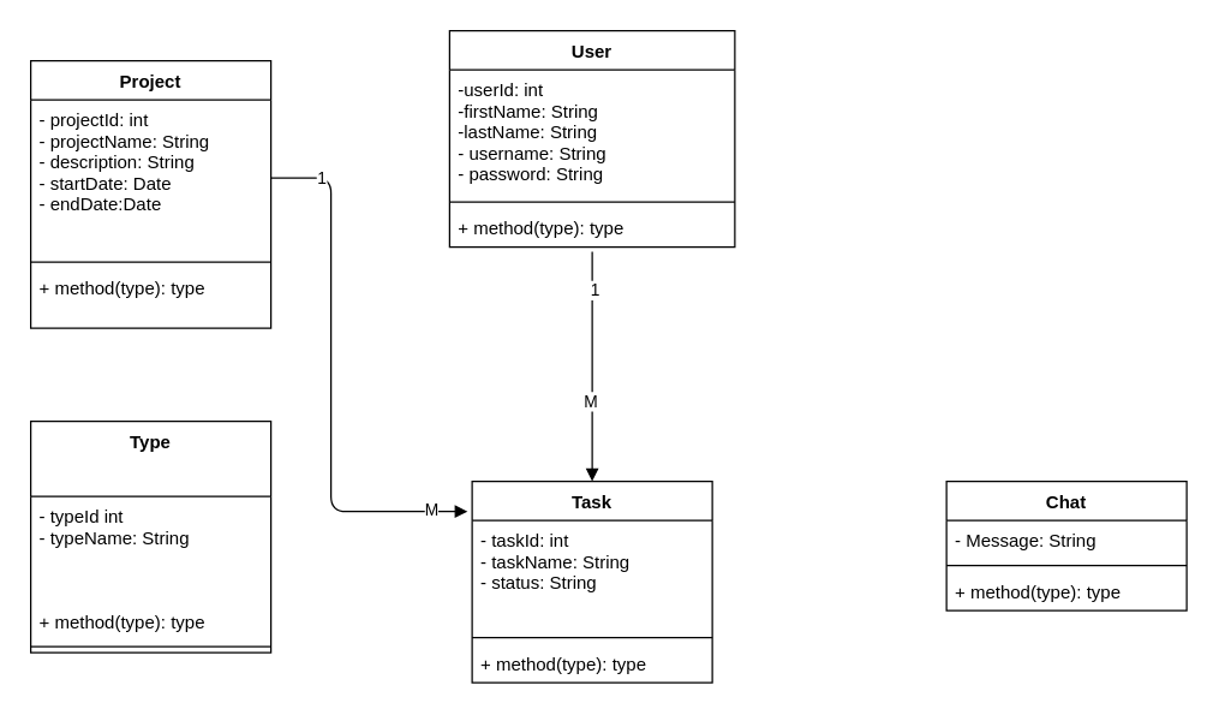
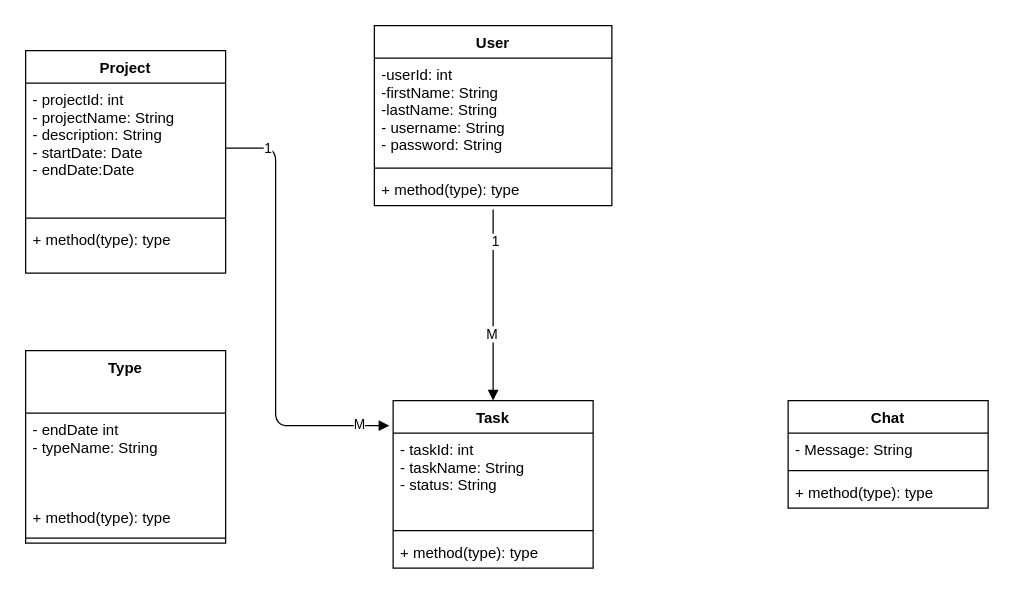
  <mxCell id="0" />
  <mxCell id="1" parent="0" />
  <mxCell id="2" value="Project" style="swimlane;fontStyle=1;align=center;verticalAlign=top;childLayout=stackLayout;horizontal=1;startSize=26;horizontalStack=0;resizeParent=1;resizeParentMax=0;resizeLast=0;collapsible=1;marginBottom=0;" parent="1" vertex="1"><mxGeometry x="20" y="40" width="160" height="178" as="geometry" /></mxCell>
  <mxCell id="3" value="- projectId: int&#10;- projectName: String&#10;- description: String&#10;- startDate: Date&#10;- endDate:Date&#10;" style="text;strokeColor=none;fillColor=none;align=left;verticalAlign=top;spacingLeft=4;spacingRight=4;overflow=hidden;rotatable=0;points=[[0,0.5],[1,0.5]];portConstraint=eastwest;" parent="2" vertex="1"><mxGeometry y="26" width="160" height="104" as="geometry" /></mxCell>
  <mxCell id="4" value="" style="line;strokeWidth=1;fillColor=none;align=left;verticalAlign=middle;spacingTop=-1;spacingLeft=3;spacingRight=3;rotatable=0;labelPosition=right;points=[];portConstraint=eastwest;" parent="2" vertex="1"><mxGeometry y="130" width="160" height="8" as="geometry" /></mxCell>
  <mxCell id="5" value="+ method(type): type" style="text;strokeColor=none;fillColor=none;align=left;verticalAlign=top;spacingLeft=4;spacingRight=4;overflow=hidden;rotatable=0;points=[[0,0.5],[1,0.5]];portConstraint=eastwest;" parent="2" vertex="1"><mxGeometry y="138" width="160" height="40" as="geometry" /></mxCell>
  <mxCell id="6" value="Type" style="swimlane;fontStyle=1;align=center;verticalAlign=top;childLayout=stackLayout;horizontal=1;startSize=50;horizontalStack=0;resizeParent=1;resizeParentMax=0;resizeLast=0;collapsible=1;marginBottom=0;" parent="1" vertex="1"><mxGeometry x="20" y="280" width="160" height="154" as="geometry" /></mxCell>
- <mxCell id="7" value="- typeId int&#10;- typeName: String" style="text;strokeColor=none;fillColor=none;align=left;verticalAlign=top;spacingLeft=4;spacingRight=4;overflow=hidden;rotatable=0;points=[[0,0.5],[1,0.5]];portConstraint=eastwest;" parent="6" vertex="1"><mxGeometry y="50" width="160" height="70" as="geometry" /></mxCell>
+ <mxCell id="7" value="- endDate int&#10;- typeName: String" style="text;strokeColor=none;fillColor=none;align=left;verticalAlign=top;spacingLeft=4;spacingRight=4;overflow=hidden;rotatable=0;points=[[0,0.5],[1,0.5]];portConstraint=eastwest;" parent="6" vertex="1"><mxGeometry y="50" width="160" height="70" as="geometry" /></mxCell>
  <mxCell id="8" value="+ method(type): type" style="text;strokeColor=none;fillColor=none;align=left;verticalAlign=top;spacingLeft=4;spacingRight=4;overflow=hidden;rotatable=0;points=[[0,0.5],[1,0.5]];portConstraint=eastwest;" parent="6" vertex="1"><mxGeometry y="120" width="160" height="26" as="geometry" /></mxCell>
  <mxCell id="9" value="" style="line;strokeWidth=1;fillColor=none;align=left;verticalAlign=middle;spacingTop=-1;spacingLeft=3;spacingRight=3;rotatable=0;labelPosition=right;points=[];portConstraint=eastwest;" parent="6" vertex="1"><mxGeometry y="146" width="160" height="8" as="geometry" /></mxCell>
  <mxCell id="10" value="" style="endArrow=block;endFill=1;html=1;edgeStyle=orthogonalEdgeStyle;align=left;verticalAlign=top;entryX=0.5;entryY=0;entryDx=0;entryDy=0;" parent="1" target="16" edge="1"><mxGeometry x="-1" relative="1" as="geometry"><mxPoint x="394" y="167" as="sourcePoint" /><mxPoint x="450" y="210" as="targetPoint" /><Array as="points"><mxPoint x="394" y="167" /></Array></mxGeometry></mxCell>
  <mxCell id="11" value="1" style="edgeLabel;html=1;align=center;verticalAlign=middle;resizable=0;points=[];" parent="10" vertex="1" connectable="0"><mxGeometry x="-0.677" y="1" relative="1" as="geometry"><mxPoint as="offset" /></mxGeometry></mxCell>
  <mxCell id="12" value="M" style="edgeLabel;html=1;align=center;verticalAlign=middle;resizable=0;points=[];" parent="10" vertex="1" connectable="0"><mxGeometry x="0.29" y="-2" relative="1" as="geometry"><mxPoint as="offset" /></mxGeometry></mxCell>
  <mxCell id="13" value="" style="endArrow=block;endFill=1;html=1;edgeStyle=orthogonalEdgeStyle;align=left;verticalAlign=top;exitX=1;exitY=0.5;exitDx=0;exitDy=0;" parent="1" source="3" edge="1"><mxGeometry x="1" y="-68" relative="1" as="geometry"><mxPoint x="180" y="118" as="sourcePoint" /><mxPoint x="311" y="340" as="targetPoint" /><mxPoint as="offset" /><Array as="points"><mxPoint x="220" y="118" /><mxPoint x="220" y="340" /><mxPoint x="311" y="340" /></Array></mxGeometry></mxCell>
  <mxCell id="14" value="1" style="edgeLabel;html=1;align=center;verticalAlign=middle;resizable=0;points=[];" parent="13" vertex="1" connectable="0"><mxGeometry x="-0.812" y="1" relative="1" as="geometry"><mxPoint as="offset" /></mxGeometry></mxCell>
  <mxCell id="15" value="M" style="edgeLabel;html=1;align=center;verticalAlign=middle;resizable=0;points=[];" parent="13" vertex="1" connectable="0"><mxGeometry x="0.858" y="2" relative="1" as="geometry"><mxPoint as="offset" /></mxGeometry></mxCell>
  <mxCell id="16" value="Task" style="swimlane;fontStyle=1;align=center;verticalAlign=top;childLayout=stackLayout;horizontal=1;startSize=26;horizontalStack=0;resizeParent=1;resizeParentMax=0;resizeLast=0;collapsible=1;marginBottom=0;" parent="1" vertex="1"><mxGeometry x="314" y="320" width="160" height="134" as="geometry" /></mxCell>
  <mxCell id="17" value="- taskId: int&#10;- taskName: String&#10;- status: String" style="text;strokeColor=none;fillColor=none;align=left;verticalAlign=top;spacingLeft=4;spacingRight=4;overflow=hidden;rotatable=0;points=[[0,0.5],[1,0.5]];portConstraint=eastwest;" parent="16" vertex="1"><mxGeometry y="26" width="160" height="74" as="geometry" /></mxCell>
  <mxCell id="18" value="" style="line;strokeWidth=1;fillColor=none;align=left;verticalAlign=middle;spacingTop=-1;spacingLeft=3;spacingRight=3;rotatable=0;labelPosition=right;points=[];portConstraint=eastwest;" parent="16" vertex="1"><mxGeometry y="100" width="160" height="8" as="geometry" /></mxCell>
  <mxCell id="19" value="+ method(type): type" style="text;strokeColor=none;fillColor=none;align=left;verticalAlign=top;spacingLeft=4;spacingRight=4;overflow=hidden;rotatable=0;points=[[0,0.5],[1,0.5]];portConstraint=eastwest;" parent="16" vertex="1"><mxGeometry y="108" width="160" height="26" as="geometry" /></mxCell>
  <mxCell id="20" value="User" style="swimlane;fontStyle=1;align=center;verticalAlign=top;childLayout=stackLayout;horizontal=1;startSize=26;horizontalStack=0;resizeParent=1;resizeParentMax=0;resizeLast=0;collapsible=1;marginBottom=0;" parent="1" vertex="1"><mxGeometry x="299" y="20" width="190" height="144" as="geometry" /></mxCell>
  <mxCell id="21" value="-userId: int&#10;-firstName: String&#10;-lastName: String&#10;- username: String&#10;- password: String" style="text;strokeColor=none;fillColor=none;align=left;verticalAlign=top;spacingLeft=4;spacingRight=4;overflow=hidden;rotatable=0;points=[[0,0.5],[1,0.5]];portConstraint=eastwest;" parent="20" vertex="1"><mxGeometry y="26" width="190" height="84" as="geometry" /></mxCell>
  <mxCell id="22" value="" style="line;strokeWidth=1;fillColor=none;align=left;verticalAlign=middle;spacingTop=-1;spacingLeft=3;spacingRight=3;rotatable=0;labelPosition=right;points=[];portConstraint=eastwest;" parent="20" vertex="1"><mxGeometry y="110" width="190" height="8" as="geometry" /></mxCell>
  <mxCell id="23" value="+ method(type): type" style="text;strokeColor=none;fillColor=none;align=left;verticalAlign=top;spacingLeft=4;spacingRight=4;overflow=hidden;rotatable=0;points=[[0,0.5],[1,0.5]];portConstraint=eastwest;" parent="20" vertex="1"><mxGeometry y="118" width="190" height="26" as="geometry" /></mxCell>
  <mxCell id="24" value="Chat" style="swimlane;fontStyle=1;align=center;verticalAlign=top;childLayout=stackLayout;horizontal=1;startSize=26;horizontalStack=0;resizeParent=1;resizeParentMax=0;resizeLast=0;collapsible=1;marginBottom=0;" vertex="1" parent="1"><mxGeometry x="630" y="320" width="160" height="86" as="geometry" /></mxCell>
  <mxCell id="25" value="- Message: String" style="text;strokeColor=none;fillColor=none;align=left;verticalAlign=top;spacingLeft=4;spacingRight=4;overflow=hidden;rotatable=0;points=[[0,0.5],[1,0.5]];portConstraint=eastwest;" vertex="1" parent="24"><mxGeometry y="26" width="160" height="26" as="geometry" /></mxCell>
  <mxCell id="26" value="" style="line;strokeWidth=1;fillColor=none;align=left;verticalAlign=middle;spacingTop=-1;spacingLeft=3;spacingRight=3;rotatable=0;labelPosition=right;points=[];portConstraint=eastwest;" vertex="1" parent="24"><mxGeometry y="52" width="160" height="8" as="geometry" /></mxCell>
  <mxCell id="27" value="+ method(type): type" style="text;strokeColor=none;fillColor=none;align=left;verticalAlign=top;spacingLeft=4;spacingRight=4;overflow=hidden;rotatable=0;points=[[0,0.5],[1,0.5]];portConstraint=eastwest;" vertex="1" parent="24"><mxGeometry y="60" width="160" height="26" as="geometry" /></mxCell>
